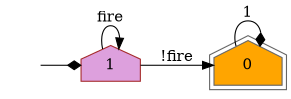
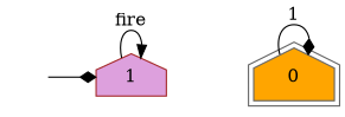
  digraph {
    rankdir=LR
    node [shape=house style=filled]
    edge [arrowhead=diamond]
    I [shape=circle style=invis width=0]
    n2 [label=1 fillcolor=plum color=brown]
    n3 [label=0 peripheries=2 fillcolor=orange color=gray40]
    I -> n2
    n2 -> n2 [label=fire arrowhead=normal]
-   n2 -> n3 [label="!fire" arrowhead=normal]
    n3 -> n3 [label=1]
  }
